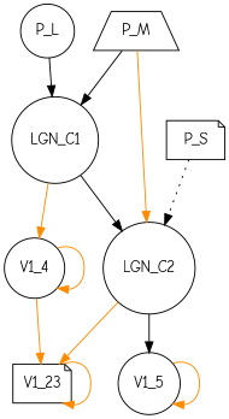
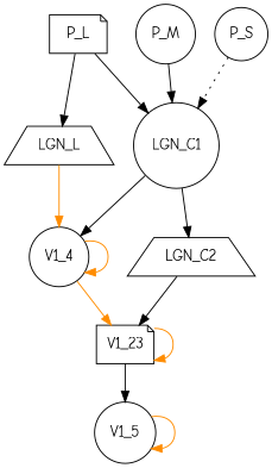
  digraph {
    fontname="Comic Neue"
    node [fontname="Comic Neue" shape=circle]
    edge [color=black fontname="Comic Neue"]
-   P_L
+   P_L [shape=note]
+   LGN_L [shape=trapezium]
    LGN_C1
    V1_4
-   LGN_C2
+   LGN_C2 [shape=trapezium]
    V1_23 [shape=note]
    V1_5
-   P_M [shape=trapezium]
-   P_S [shape=note]
+   P_M
+   P_S
+   P_L -> LGN_L
    P_L -> LGN_C1
-   LGN_C1 -> V1_4 [color=darkorange]
+   LGN_L -> V1_4 [color=darkorange]
+   LGN_C1 -> V1_4
    LGN_C1 -> LGN_C2
    V1_4 -> V1_4 [color=darkorange]
    V1_4 -> V1_23 [color=darkorange]
-   LGN_C2 -> V1_23 [color=darkorange]
+   LGN_C2 -> V1_23
    V1_23 -> V1_23 [color=darkorange]
-   LGN_C2 -> V1_5
+   V1_23 -> V1_5
    V1_5 -> V1_5 [color=darkorange]
    P_M -> LGN_C1 [style=solid]
-   P_M -> LGN_C2 [color=darkorange]
-   P_S -> LGN_C2 [style=dotted]
+   P_S -> LGN_C1 [style=dotted]
  }
